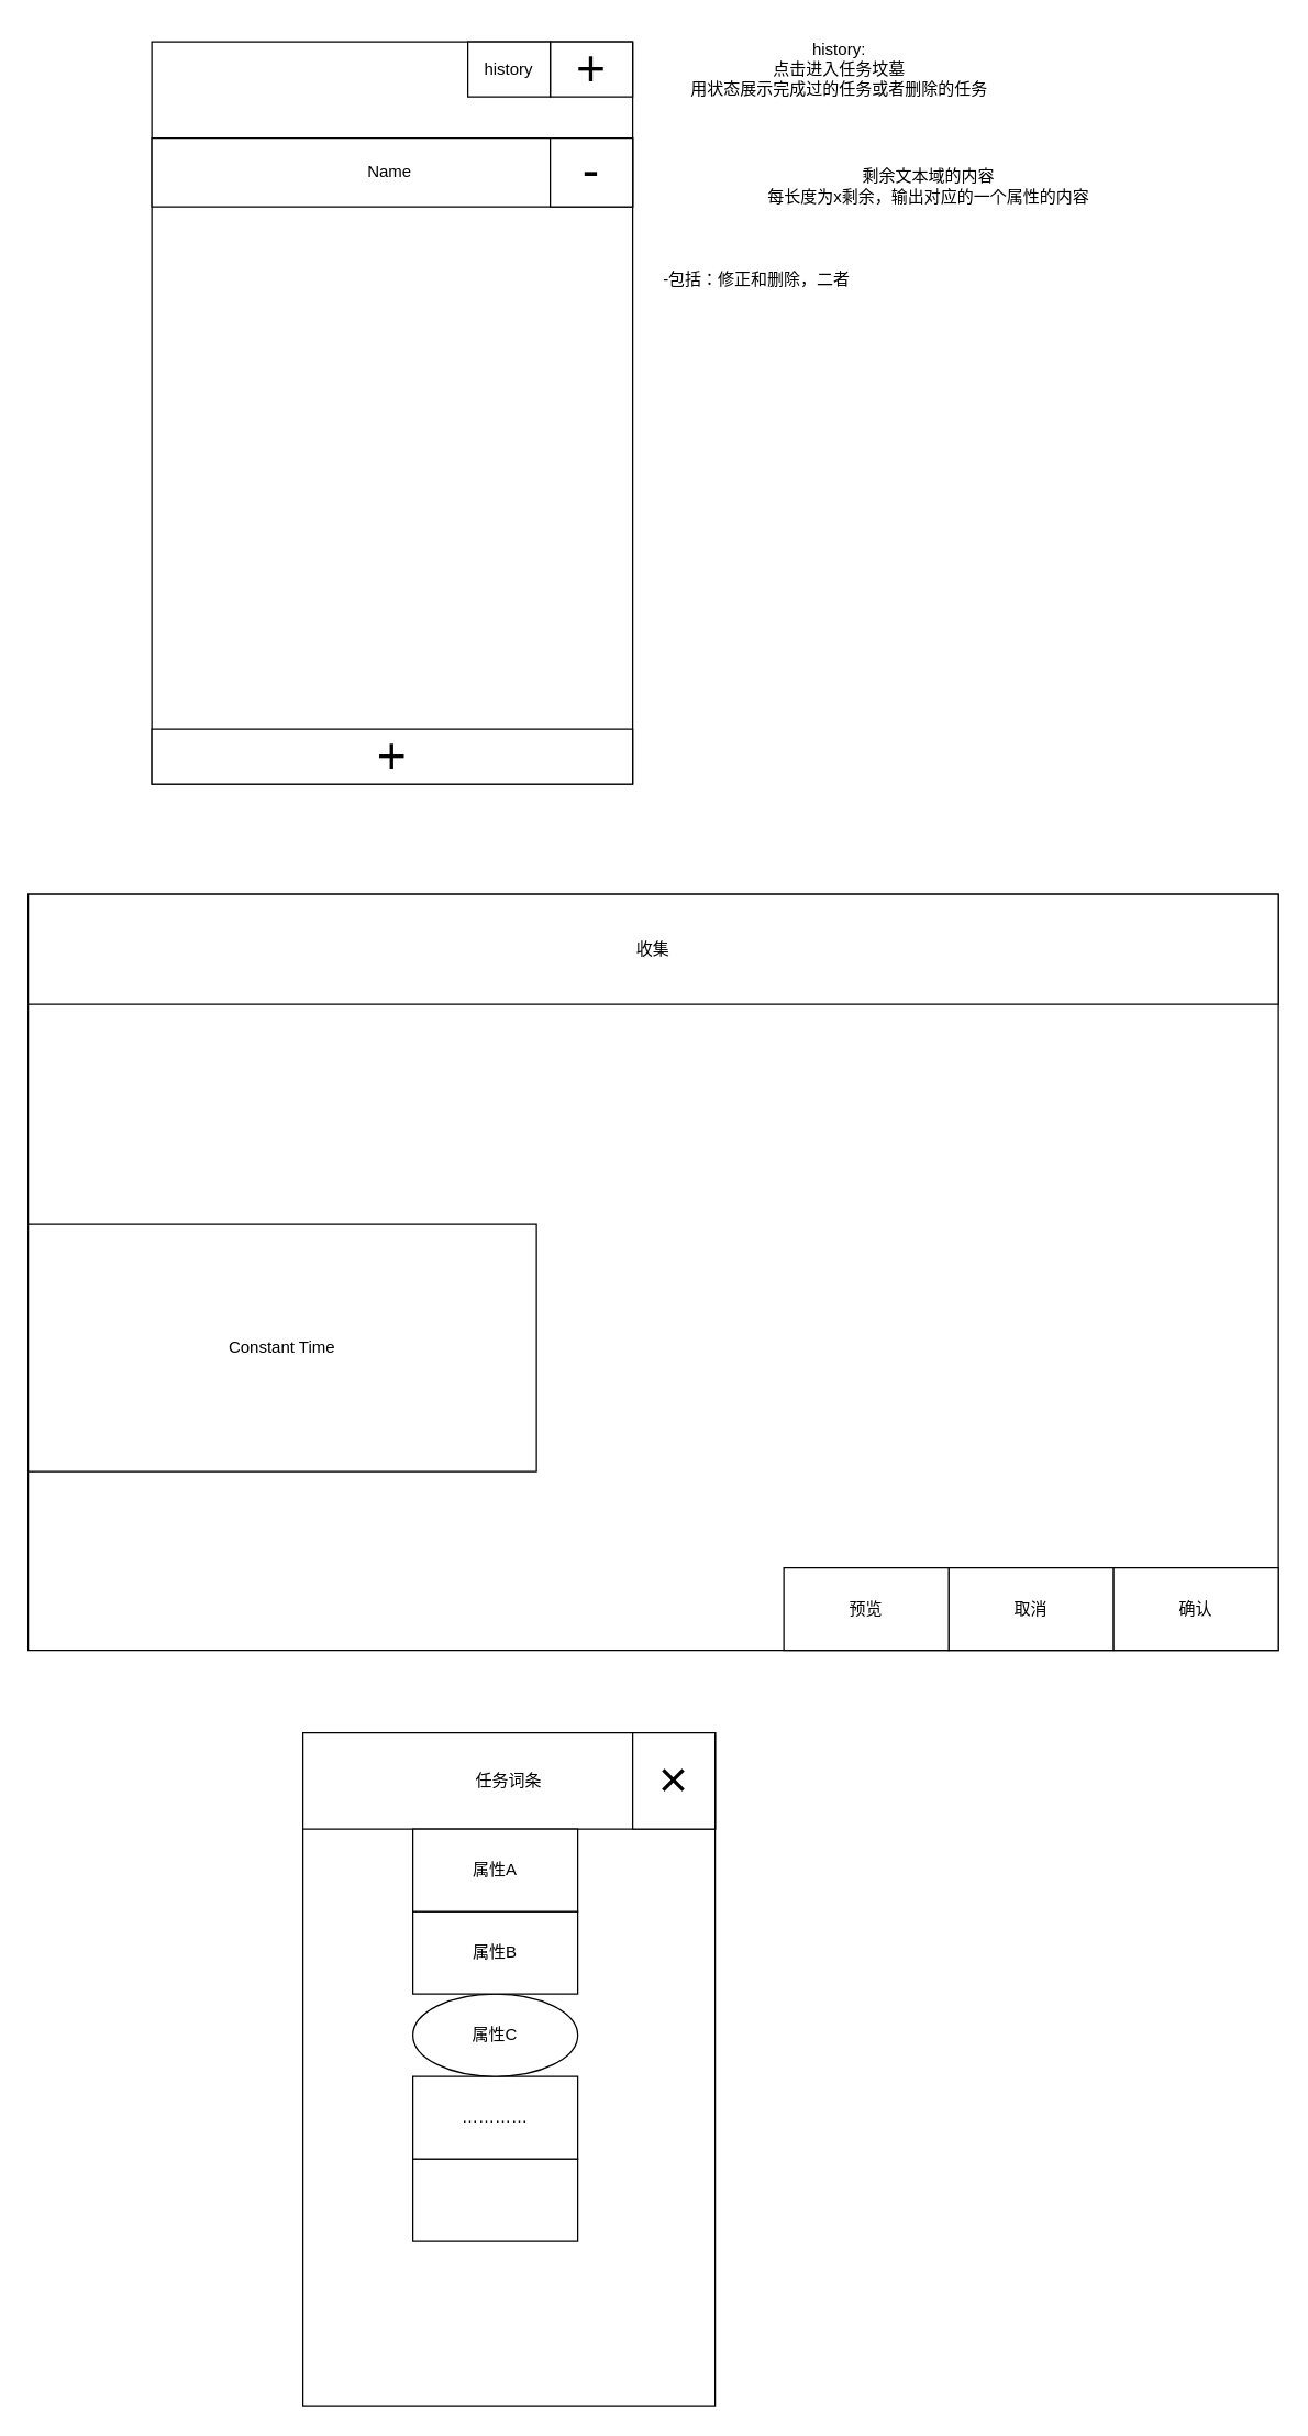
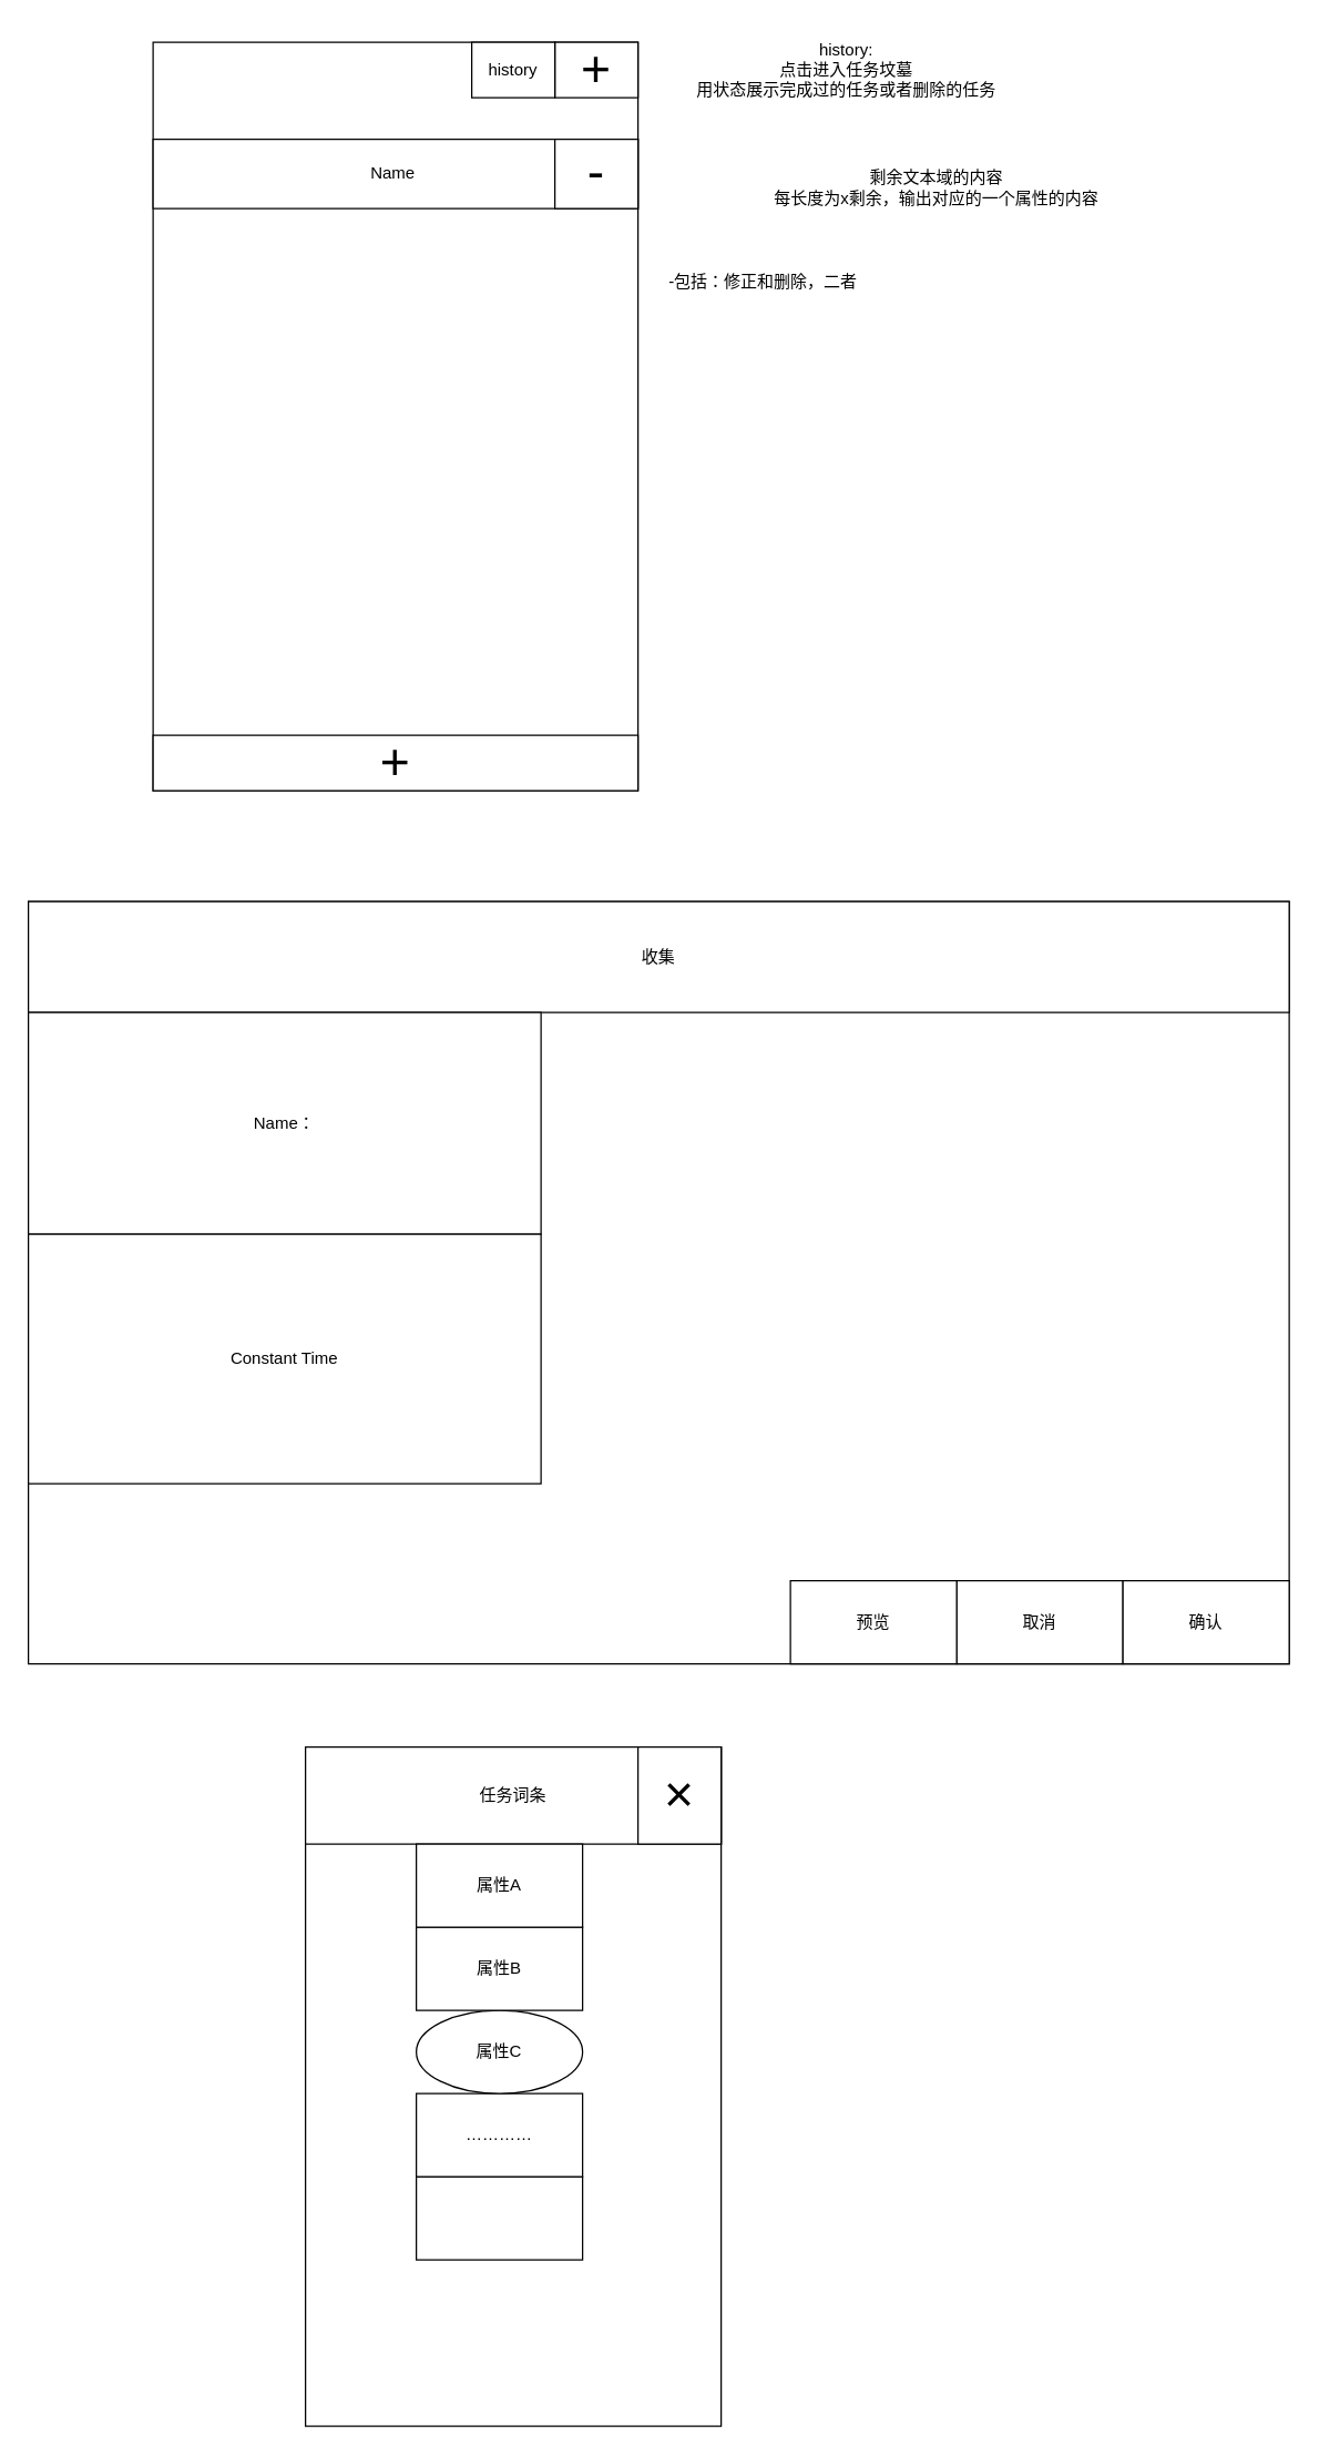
  <mxCell id="0" />
  <mxCell id="1" parent="0" />
  <mxCell id="2" value="" style="rounded=0;whiteSpace=wrap;html=1;" vertex="1" parent="1"><mxGeometry x="110" y="30" width="350" height="540" as="geometry" /></mxCell>
  <mxCell id="3" value="&lt;font style=&quot;font-size: 37px;&quot;&gt;+&lt;/font&gt;" style="rounded=0;whiteSpace=wrap;html=1;" vertex="1" parent="1"><mxGeometry x="400" y="30" width="60" height="40" as="geometry" /></mxCell>
  <mxCell id="4" value="Name&amp;nbsp;" style="rounded=0;whiteSpace=wrap;html=1;" vertex="1" parent="1"><mxGeometry x="110" y="100" width="350" height="50" as="geometry" /></mxCell>
  <mxCell id="5" value="&lt;font style=&quot;font-size: 37px;&quot;&gt;-&lt;/font&gt;" style="rounded=0;whiteSpace=wrap;html=1;" vertex="1" parent="1"><mxGeometry x="400" y="100" width="60" height="50" as="geometry" /></mxCell>
  <mxCell id="6" value="剩余文本域的内容&lt;div&gt;每长度为x剩余，输出对应的一个属性的内容&lt;/div&gt;" style="text;html=1;align=center;verticalAlign=middle;resizable=0;points=[];autosize=1;strokeColor=none;fillColor=none;" vertex="1" parent="1"><mxGeometry x="545" y="115" width="260" height="40" as="geometry" /></mxCell>
  <mxCell id="7" value="&lt;font style=&quot;font-size: 37px;&quot;&gt;+&lt;/font&gt;" style="rounded=0;whiteSpace=wrap;html=1;" vertex="1" parent="1"><mxGeometry x="110" y="530" width="350" height="40" as="geometry" /></mxCell>
  <mxCell id="8" value="-包括：修正和删除，二者" style="text;html=1;align=center;verticalAlign=middle;resizable=0;points=[];autosize=1;strokeColor=none;fillColor=none;" vertex="1" parent="1"><mxGeometry x="470" y="188" width="160" height="30" as="geometry" /></mxCell>
  <mxCell id="9" value="history" style="rounded=0;whiteSpace=wrap;html=1;" vertex="1" parent="1"><mxGeometry x="340" y="30" width="60" height="40" as="geometry" /></mxCell>
  <mxCell id="10" value="history:&lt;div&gt;点击进入任务坟墓&lt;/div&gt;&lt;div&gt;用状态展示完成过的任务或者删除的任务&lt;/div&gt;" style="text;html=1;align=center;verticalAlign=middle;resizable=0;points=[];autosize=1;strokeColor=none;fillColor=none;" vertex="1" parent="1"><mxGeometry x="490" y="20" width="240" height="60" as="geometry" /></mxCell>
  <mxCell id="11" value="" style="rounded=0;whiteSpace=wrap;html=1;" vertex="1" parent="1"><mxGeometry x="20" y="650" width="910" height="550" as="geometry" /></mxCell>
  <mxCell id="12" value="收集" style="rounded=0;whiteSpace=wrap;html=1;" vertex="1" parent="1"><mxGeometry x="20" y="650" width="910" height="80" as="geometry" /></mxCell>
+ <mxCell id="13" value="Name：" style="rounded=0;whiteSpace=wrap;html=1;" vertex="1" parent="1"><mxGeometry x="20" y="730" width="370" height="160" as="geometry" /></mxCell>
  <mxCell id="14" value="Constant Time" style="rounded=0;whiteSpace=wrap;html=1;" vertex="1" parent="1"><mxGeometry x="20" y="890" width="370" height="180" as="geometry" /></mxCell>
  <mxCell id="15" value="取消" style="rounded=0;whiteSpace=wrap;html=1;" vertex="1" parent="1"><mxGeometry x="690" y="1140" width="120" height="60" as="geometry" /></mxCell>
  <mxCell id="16" value="确认" style="rounded=0;whiteSpace=wrap;html=1;" vertex="1" parent="1"><mxGeometry x="810" y="1140" width="120" height="60" as="geometry" /></mxCell>
  <mxCell id="17" value="预览" style="rounded=0;whiteSpace=wrap;html=1;" vertex="1" parent="1"><mxGeometry x="570" y="1140" width="120" height="60" as="geometry" /></mxCell>
  <mxCell id="18" value="" style="rounded=0;whiteSpace=wrap;html=1;" vertex="1" parent="1"><mxGeometry x="220" y="1260" width="300" height="490" as="geometry" /></mxCell>
  <mxCell id="19" value="任务词条" style="rounded=0;whiteSpace=wrap;html=1;" vertex="1" parent="1"><mxGeometry x="220" y="1260" width="300" height="70" as="geometry" /></mxCell>
  <mxCell id="20" value="" style="rounded=0;whiteSpace=wrap;html=1;" vertex="1" parent="1"><mxGeometry x="300" y="1570" width="120" height="60" as="geometry" /></mxCell>
  <mxCell id="21" value="…………" style="rounded=0;whiteSpace=wrap;html=1;" vertex="1" parent="1"><mxGeometry x="300" y="1510" width="120" height="60" as="geometry" /></mxCell>
  <mxCell id="22" value="属性C" style="ellipse;whiteSpace=wrap;html=1;" vertex="1" parent="1"><mxGeometry x="300" y="1450" width="120" height="60" as="geometry" /></mxCell>
  <mxCell id="23" value="属性B" style="rounded=0;whiteSpace=wrap;html=1;" vertex="1" parent="1"><mxGeometry x="300" y="1390" width="120" height="60" as="geometry" /></mxCell>
  <mxCell id="24" value="属性A" style="rounded=0;whiteSpace=wrap;html=1;" vertex="1" parent="1"><mxGeometry x="300" y="1330" width="120" height="60" as="geometry" /></mxCell>
  <mxCell id="25" value="&lt;font style=&quot;font-size: 37px;&quot;&gt;×&lt;/font&gt;" style="rounded=0;whiteSpace=wrap;html=1;" vertex="1" parent="1"><mxGeometry x="460" y="1260" width="60" height="70" as="geometry" /></mxCell>
